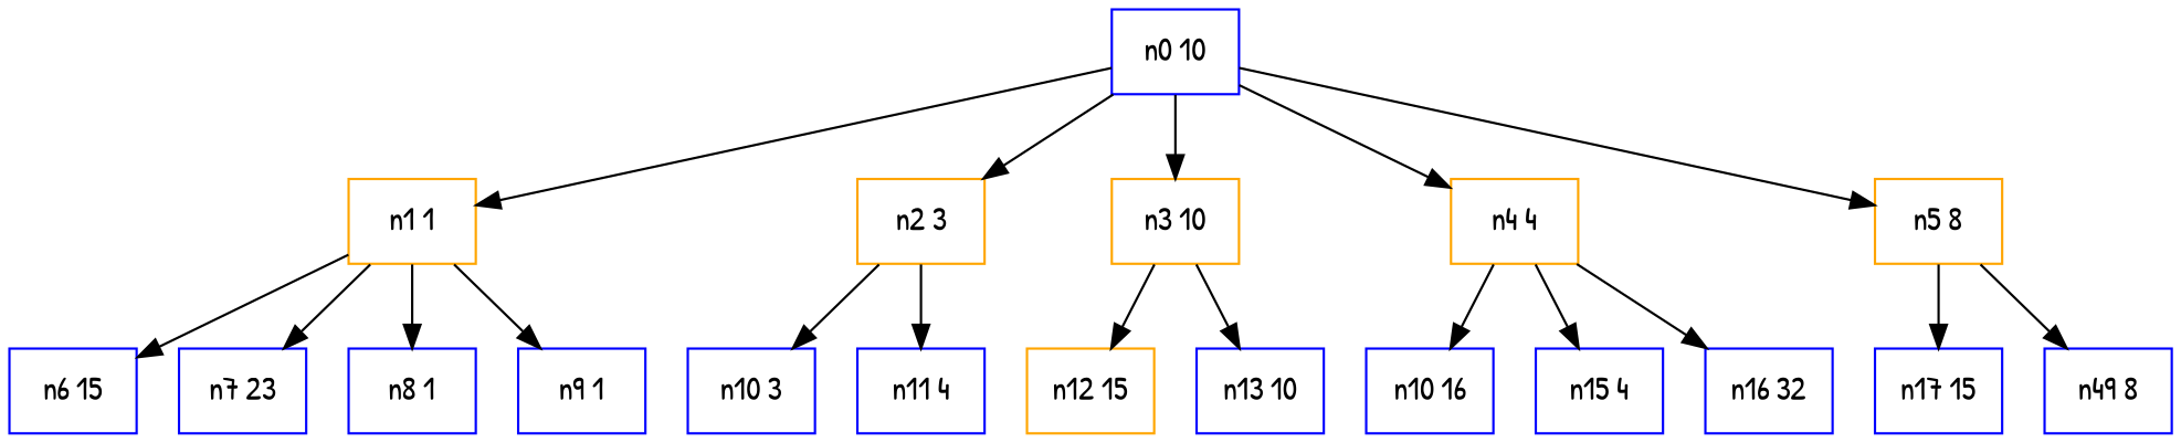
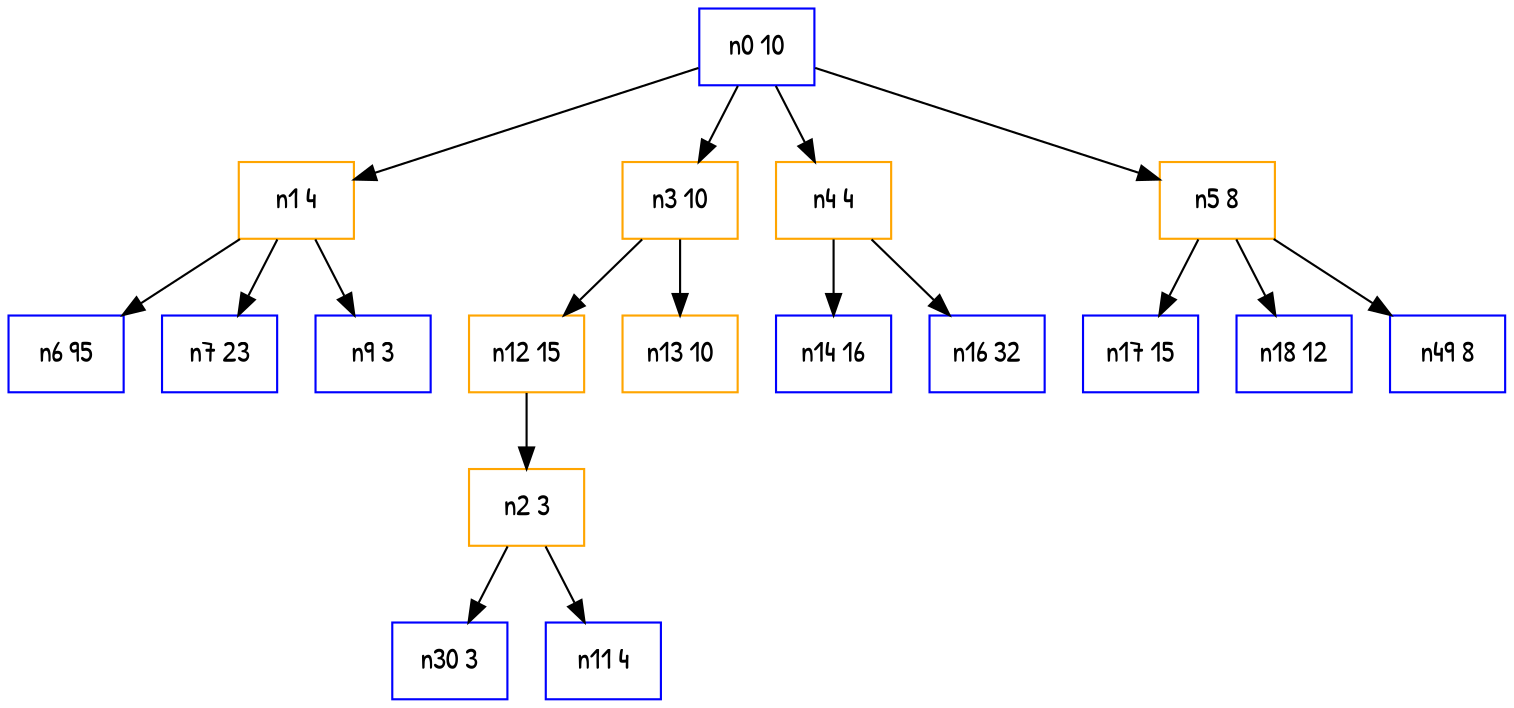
  digraph {
    fontname="Patrick Hand"
    node [color=blue fontname="Patrick Hand" shape=box]
    edge [fontname="Patrick Hand"]
    n1 [label="n0 10"]
-   n2 [color=orange label="n1 1"]
+   n2 [color=orange label="n1 4"]
    n3 [color=orange label="n2 3"]
    n4 [color=orange label="n3 10"]
    n5 [color=orange label="n4 4"]
    n6 [color=orange label="n5 8"]
-   n7 [label="n6 15"]
+   n7 [label="n6 95"]
    n8 [label="n7 23"]
-   n9 [label="n8 1"]
-   n10 [label="n9 1"]
-   n11 [label="n10 3"]
+   n10 [label="n9 3"]
+   n11 [label="n30 3"]
    n12 [label="n11 4"]
    n13 [color=orange label="n12 15"]
-   n14 [label="n13 10"]
-   n15 [label="n10 16"]
-   n16 [label="n15 4"]
+   n14 [color=orange label="n13 10"]
+   n15 [label="n14 16"]
    n17 [label="n16 32"]
    n18 [label="n17 15"]
+   n19 [label="n18 12"]
    n20 [label="n49 8"]
    n1 -> n2
-   n1 -> n3
+   n13 -> n3
    n1 -> n4
    n1 -> n5
    n1 -> n6
    n2 -> n7
    n2 -> n8
-   n2 -> n9
    n2 -> n10
    n3 -> n11
    n3 -> n12
    n4 -> n13
    n4 -> n14
    n5 -> n15
-   n5 -> n16
    n5 -> n17
    n6 -> n18
+   n6 -> n19
    n6 -> n20
  }
